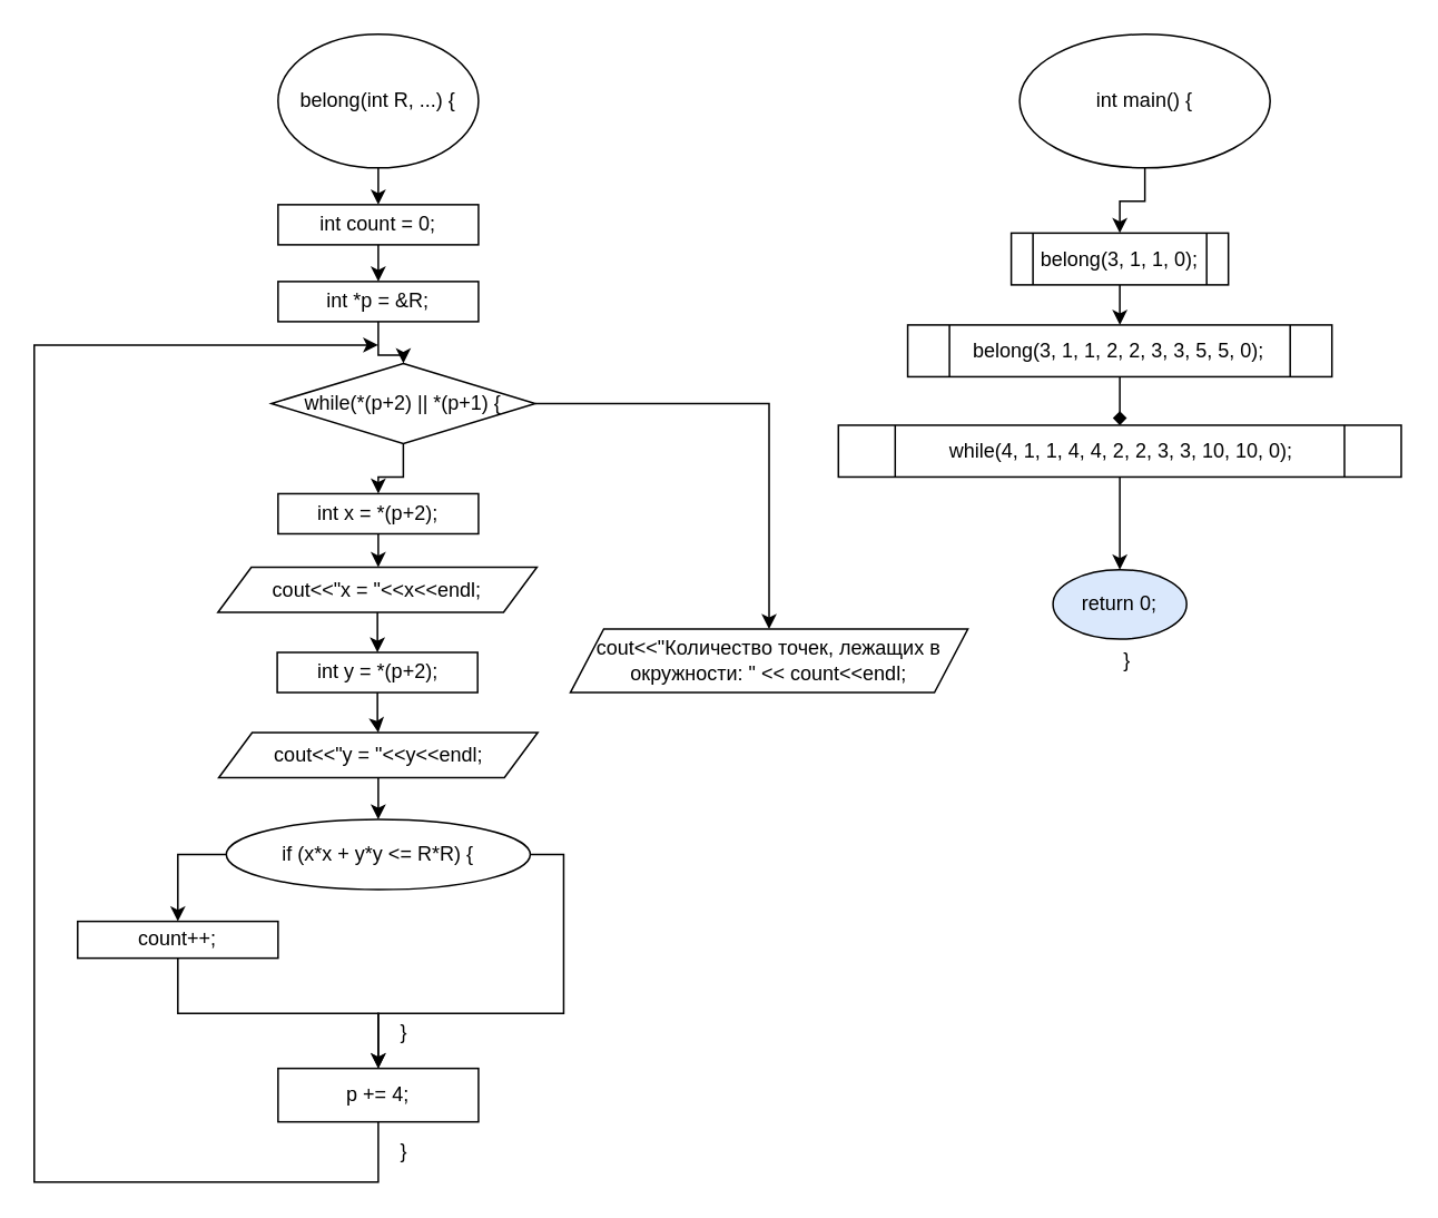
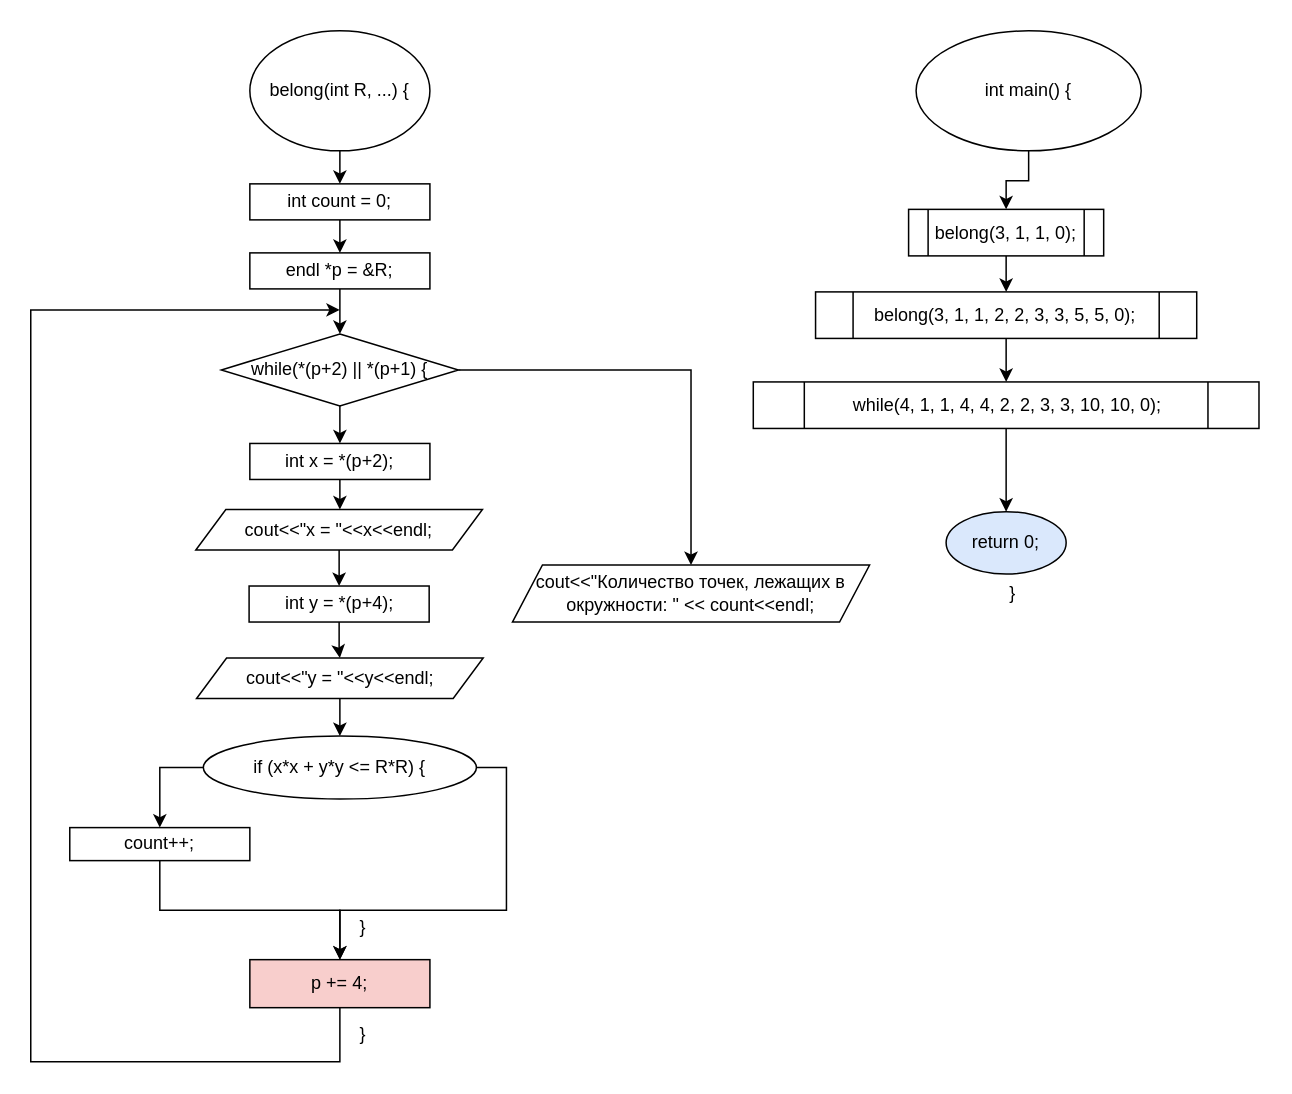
  <mxCell id="0" />
  <mxCell id="1" parent="0" />
  <mxCell id="2" value="" style="edgeStyle=orthogonalEdgeStyle;rounded=0;orthogonalLoop=1;jettySize=auto;html=1;" edge="1" parent="1" source="3" target="5"><mxGeometry relative="1" as="geometry" /></mxCell>
  <mxCell id="3" value="belong(int R, ...) {" style="ellipse;whiteSpace=wrap;html=1;" vertex="1" parent="1"><mxGeometry x="166" y="20" width="120" height="80" as="geometry" /></mxCell>
  <mxCell id="4" value="" style="edgeStyle=orthogonalEdgeStyle;rounded=0;orthogonalLoop=1;jettySize=auto;html=1;" edge="1" parent="1" source="5" target="7"><mxGeometry relative="1" as="geometry" /></mxCell>
  <mxCell id="5" value="int count = 0;" style="whiteSpace=wrap;html=1;" vertex="1" parent="1"><mxGeometry x="166" y="122" width="120" height="24" as="geometry" /></mxCell>
  <mxCell id="6" value="" style="edgeStyle=orthogonalEdgeStyle;rounded=0;orthogonalLoop=1;jettySize=auto;html=1;" edge="1" parent="1" source="7" target="10"><mxGeometry relative="1" as="geometry" /></mxCell>
- <mxCell id="7" value="int *p = &amp;amp;R;" style="whiteSpace=wrap;html=1;" vertex="1" parent="1"><mxGeometry x="166" y="168" width="120" height="24" as="geometry" /></mxCell>
+ <mxCell id="7" value="endl *p = &amp;amp;R;" style="whiteSpace=wrap;html=1;" vertex="1" parent="1"><mxGeometry x="166" y="168" width="120" height="24" as="geometry" /></mxCell>
  <mxCell id="8" value="" style="edgeStyle=orthogonalEdgeStyle;rounded=0;orthogonalLoop=1;jettySize=auto;html=1;" edge="1" parent="1" source="10" target="12"><mxGeometry relative="1" as="geometry" /></mxCell>
  <mxCell id="9" style="edgeStyle=orthogonalEdgeStyle;rounded=0;orthogonalLoop=1;jettySize=auto;html=1;exitX=1;exitY=0.5;exitDx=0;exitDy=0;entryX=0.5;entryY=0;entryDx=0;entryDy=0;" edge="1" parent="1" source="10" target="30"><mxGeometry relative="1" as="geometry" /></mxCell>
- <mxCell id="10" value="while(*(p+2) || *(p+1) {" style="rhombus;whiteSpace=wrap;html=1;" vertex="1" parent="1"><mxGeometry x="162" y="217" width="158" height="48" as="geometry" /></mxCell>
+ <mxCell id="10" value="while(*(p+2) || *(p+1) {" style="rhombus;whiteSpace=wrap;html=1;" vertex="1" parent="1"><mxGeometry x="147" y="222" width="158" height="48" as="geometry" /></mxCell>
  <mxCell id="11" value="" style="edgeStyle=orthogonalEdgeStyle;rounded=0;orthogonalLoop=1;jettySize=auto;html=1;" edge="1" parent="1" source="12" target="14"><mxGeometry relative="1" as="geometry" /></mxCell>
  <mxCell id="12" value="int x = *(p+2);" style="whiteSpace=wrap;html=1;" vertex="1" parent="1"><mxGeometry x="166" y="295" width="120" height="24" as="geometry" /></mxCell>
  <mxCell id="13" value="" style="edgeStyle=orthogonalEdgeStyle;rounded=0;orthogonalLoop=1;jettySize=auto;html=1;" edge="1" parent="1" source="14" target="16"><mxGeometry relative="1" as="geometry" /></mxCell>
  <mxCell id="14" value="cout&amp;lt;&amp;lt;&quot;x = &quot;&amp;lt;&amp;lt;x&amp;lt;&amp;lt;endl;" style="shape=parallelogram;perimeter=parallelogramPerimeter;whiteSpace=wrap;html=1;fixedSize=1;" vertex="1" parent="1"><mxGeometry x="130" y="339" width="191" height="27" as="geometry" /></mxCell>
  <mxCell id="15" value="" style="edgeStyle=orthogonalEdgeStyle;rounded=0;orthogonalLoop=1;jettySize=auto;html=1;" edge="1" parent="1" source="16" target="18"><mxGeometry relative="1" as="geometry" /></mxCell>
- <mxCell id="16" value="int y = *(p+2);" style="whiteSpace=wrap;html=1;" vertex="1" parent="1"><mxGeometry x="165.5" y="390" width="120" height="24" as="geometry" /></mxCell>
+ <mxCell id="16" value="int y = *(p+4);" style="whiteSpace=wrap;html=1;" vertex="1" parent="1"><mxGeometry x="165.5" y="390" width="120" height="24" as="geometry" /></mxCell>
  <mxCell id="17" value="" style="edgeStyle=orthogonalEdgeStyle;rounded=0;orthogonalLoop=1;jettySize=auto;html=1;" edge="1" parent="1" source="18" target="23"><mxGeometry relative="1" as="geometry" /></mxCell>
  <mxCell id="18" value="cout&amp;lt;&amp;lt;&quot;y = &quot;&amp;lt;&amp;lt;y&amp;lt;&amp;lt;endl;" style="shape=parallelogram;perimeter=parallelogramPerimeter;whiteSpace=wrap;html=1;fixedSize=1;" vertex="1" parent="1"><mxGeometry x="130.5" y="438" width="191" height="27" as="geometry" /></mxCell>
  <mxCell id="19" style="edgeStyle=orthogonalEdgeStyle;rounded=0;orthogonalLoop=1;jettySize=auto;html=1;exitX=0.5;exitY=1;exitDx=0;exitDy=0;entryX=0.5;entryY=0;entryDx=0;entryDy=0;" edge="1" parent="1" source="20" target="24"><mxGeometry relative="1" as="geometry"><mxPoint x="223" y="634" as="targetPoint" /></mxGeometry></mxCell>
  <mxCell id="20" value="count++;" style="whiteSpace=wrap;html=1;" vertex="1" parent="1"><mxGeometry x="46" y="551" width="120" height="22" as="geometry" /></mxCell>
  <mxCell id="21" style="edgeStyle=orthogonalEdgeStyle;rounded=0;orthogonalLoop=1;jettySize=auto;html=1;exitX=0;exitY=0.5;exitDx=0;exitDy=0;entryX=0.5;entryY=0;entryDx=0;entryDy=0;" edge="1" parent="1" source="23" target="20"><mxGeometry relative="1" as="geometry" /></mxCell>
  <mxCell id="22" style="edgeStyle=orthogonalEdgeStyle;rounded=0;orthogonalLoop=1;jettySize=auto;html=1;exitX=1;exitY=0.5;exitDx=0;exitDy=0;entryX=0.5;entryY=0;entryDx=0;entryDy=0;" edge="1" parent="1" source="23" target="24"><mxGeometry relative="1" as="geometry"><mxPoint x="222" y="619" as="targetPoint" /><Array as="points"><mxPoint x="337" y="511" /><mxPoint x="337" y="606" /><mxPoint x="226" y="606" /></Array></mxGeometry></mxCell>
  <mxCell id="23" value="if (x*x + y*y &amp;lt;= R*R) {" style="ellipse;whiteSpace=wrap;html=1;" vertex="1" parent="1"><mxGeometry x="135" y="490" width="182" height="42" as="geometry" /></mxCell>
- <mxCell id="24" value="p += 4;" style="rounded=0;whiteSpace=wrap;html=1;" vertex="1" parent="1"><mxGeometry x="166" y="639" width="120" height="32" as="geometry" /></mxCell>
+ <mxCell id="24" value="p += 4;" style="rounded=0;whiteSpace=wrap;html=1;fillColor=#f8cecc;" vertex="1" parent="1"><mxGeometry x="166" y="639" width="120" height="32" as="geometry" /></mxCell>
  <mxCell id="25" style="edgeStyle=orthogonalEdgeStyle;rounded=0;orthogonalLoop=1;jettySize=auto;html=1;exitX=0.5;exitY=1;exitDx=0;exitDy=0;" edge="1" parent="1" source="24"><mxGeometry relative="1" as="geometry"><mxPoint x="226" y="206" as="targetPoint" /><mxPoint x="226" y="737" as="sourcePoint" /><Array as="points"><mxPoint x="226" y="707" /><mxPoint x="20" y="707" /><mxPoint x="20" y="206" /></Array></mxGeometry></mxCell>
  <mxCell id="26" value="" style="edgeStyle=orthogonalEdgeStyle;rounded=0;orthogonalLoop=1;jettySize=auto;html=1;" edge="1" parent="1" source="27" target="32"><mxGeometry relative="1" as="geometry" /></mxCell>
  <mxCell id="27" value="int main() {" style="ellipse;whiteSpace=wrap;html=1;" vertex="1" parent="1"><mxGeometry x="610" y="20" width="150" height="80" as="geometry" /></mxCell>
  <mxCell id="28" value="}" style="text;html=1;align=center;verticalAlign=middle;resizable=0;points=[];autosize=1;strokeColor=none;fillColor=none;" vertex="1" parent="1"><mxGeometry x="230" y="605" width="22" height="26" as="geometry" /></mxCell>
  <mxCell id="29" value="}" style="text;html=1;align=center;verticalAlign=middle;resizable=0;points=[];autosize=1;strokeColor=none;fillColor=none;" vertex="1" parent="1"><mxGeometry x="230" y="676" width="22" height="26" as="geometry" /></mxCell>
  <mxCell id="30" value="cout&amp;lt;&amp;lt;&quot;Количество точек, лежащих в окружности: &quot; &amp;lt;&amp;lt; count&amp;lt;&amp;lt;endl;" style="shape=parallelogram;perimeter=parallelogramPerimeter;whiteSpace=wrap;html=1;fixedSize=1;rounded=0;" vertex="1" parent="1"><mxGeometry x="341" y="376" width="238" height="38" as="geometry" /></mxCell>
  <mxCell id="31" value="" style="edgeStyle=orthogonalEdgeStyle;rounded=0;orthogonalLoop=1;jettySize=auto;html=1;" edge="1" parent="1" source="32" target="34"><mxGeometry relative="1" as="geometry" /></mxCell>
  <mxCell id="32" value="belong(3, 1, 1, 0);" style="shape=process;whiteSpace=wrap;html=1;backgroundOutline=1;" vertex="1" parent="1"><mxGeometry x="605" y="139" width="130" height="31" as="geometry" /></mxCell>
- <mxCell id="33" value="" style="edgeStyle=orthogonalEdgeStyle;rounded=0;orthogonalLoop=1;jettySize=auto;html=1;endArrow=diamond;" edge="1" parent="1" source="34" target="36"><mxGeometry relative="1" as="geometry" /></mxCell>
+ <mxCell id="33" value="" style="edgeStyle=orthogonalEdgeStyle;rounded=0;orthogonalLoop=1;jettySize=auto;html=1;" edge="1" parent="1" source="34" target="36"><mxGeometry relative="1" as="geometry" /></mxCell>
  <mxCell id="34" value="belong(3, 1, 1, 2, 2, 3, 3, 5, 5, 0);" style="shape=process;whiteSpace=wrap;html=1;backgroundOutline=1;" vertex="1" parent="1"><mxGeometry x="543" y="194" width="254" height="31" as="geometry" /></mxCell>
  <mxCell id="35" value="" style="edgeStyle=orthogonalEdgeStyle;rounded=0;orthogonalLoop=1;jettySize=auto;html=1;" edge="1" parent="1" source="36" target="37"><mxGeometry relative="1" as="geometry" /></mxCell>
  <mxCell id="36" value="while(4, 1, 1, 4, 4, 2, 2, 3, 3, 10, 10, 0);" style="shape=process;whiteSpace=wrap;html=1;backgroundOutline=1;" vertex="1" parent="1"><mxGeometry x="501.5" y="254" width="337" height="31" as="geometry" /></mxCell>
  <mxCell id="37" value="return 0;" style="ellipse;whiteSpace=wrap;html=1;fillColor=#dae8fc;" vertex="1" parent="1"><mxGeometry x="630" y="340.5" width="80" height="41.5" as="geometry" /></mxCell>
  <mxCell id="38" value="}" style="text;html=1;align=center;verticalAlign=middle;resizable=0;points=[];autosize=1;strokeColor=none;fillColor=none;" vertex="1" parent="1"><mxGeometry x="663" y="382" width="22" height="26" as="geometry" /></mxCell>
